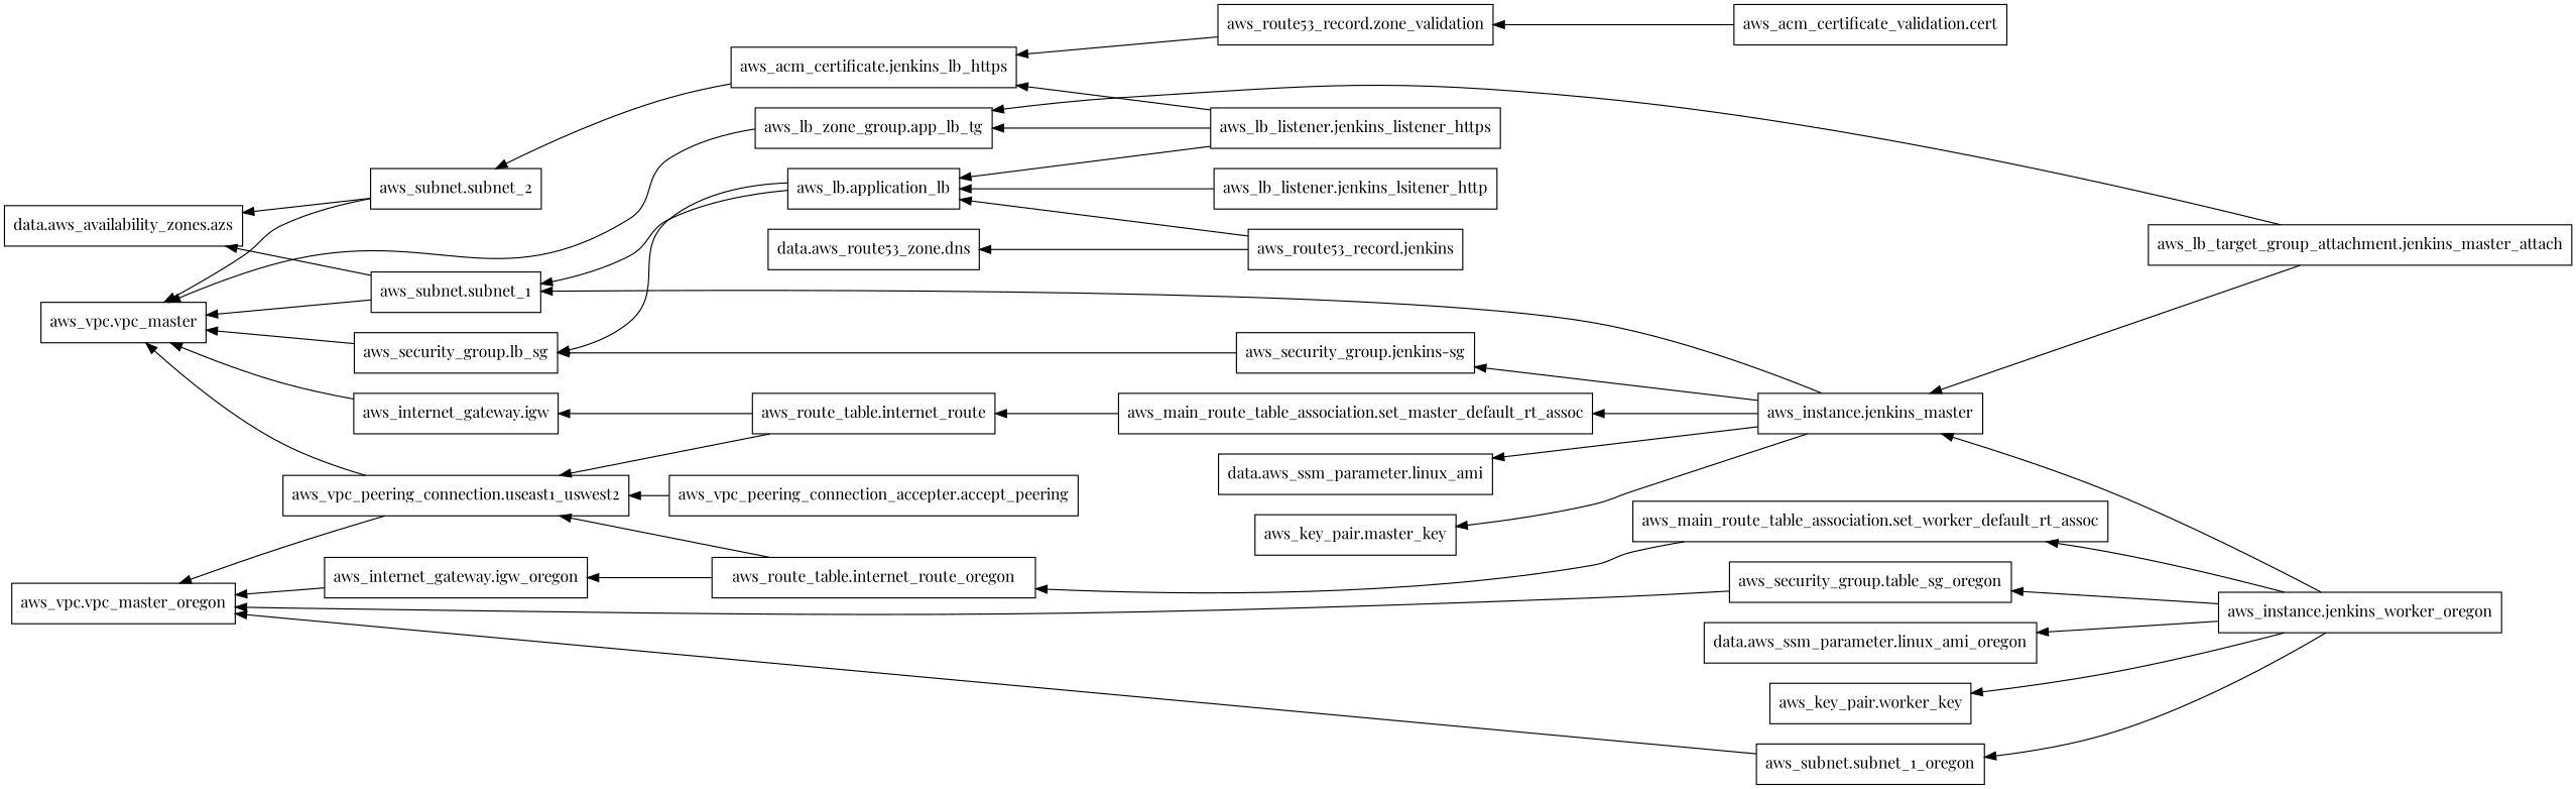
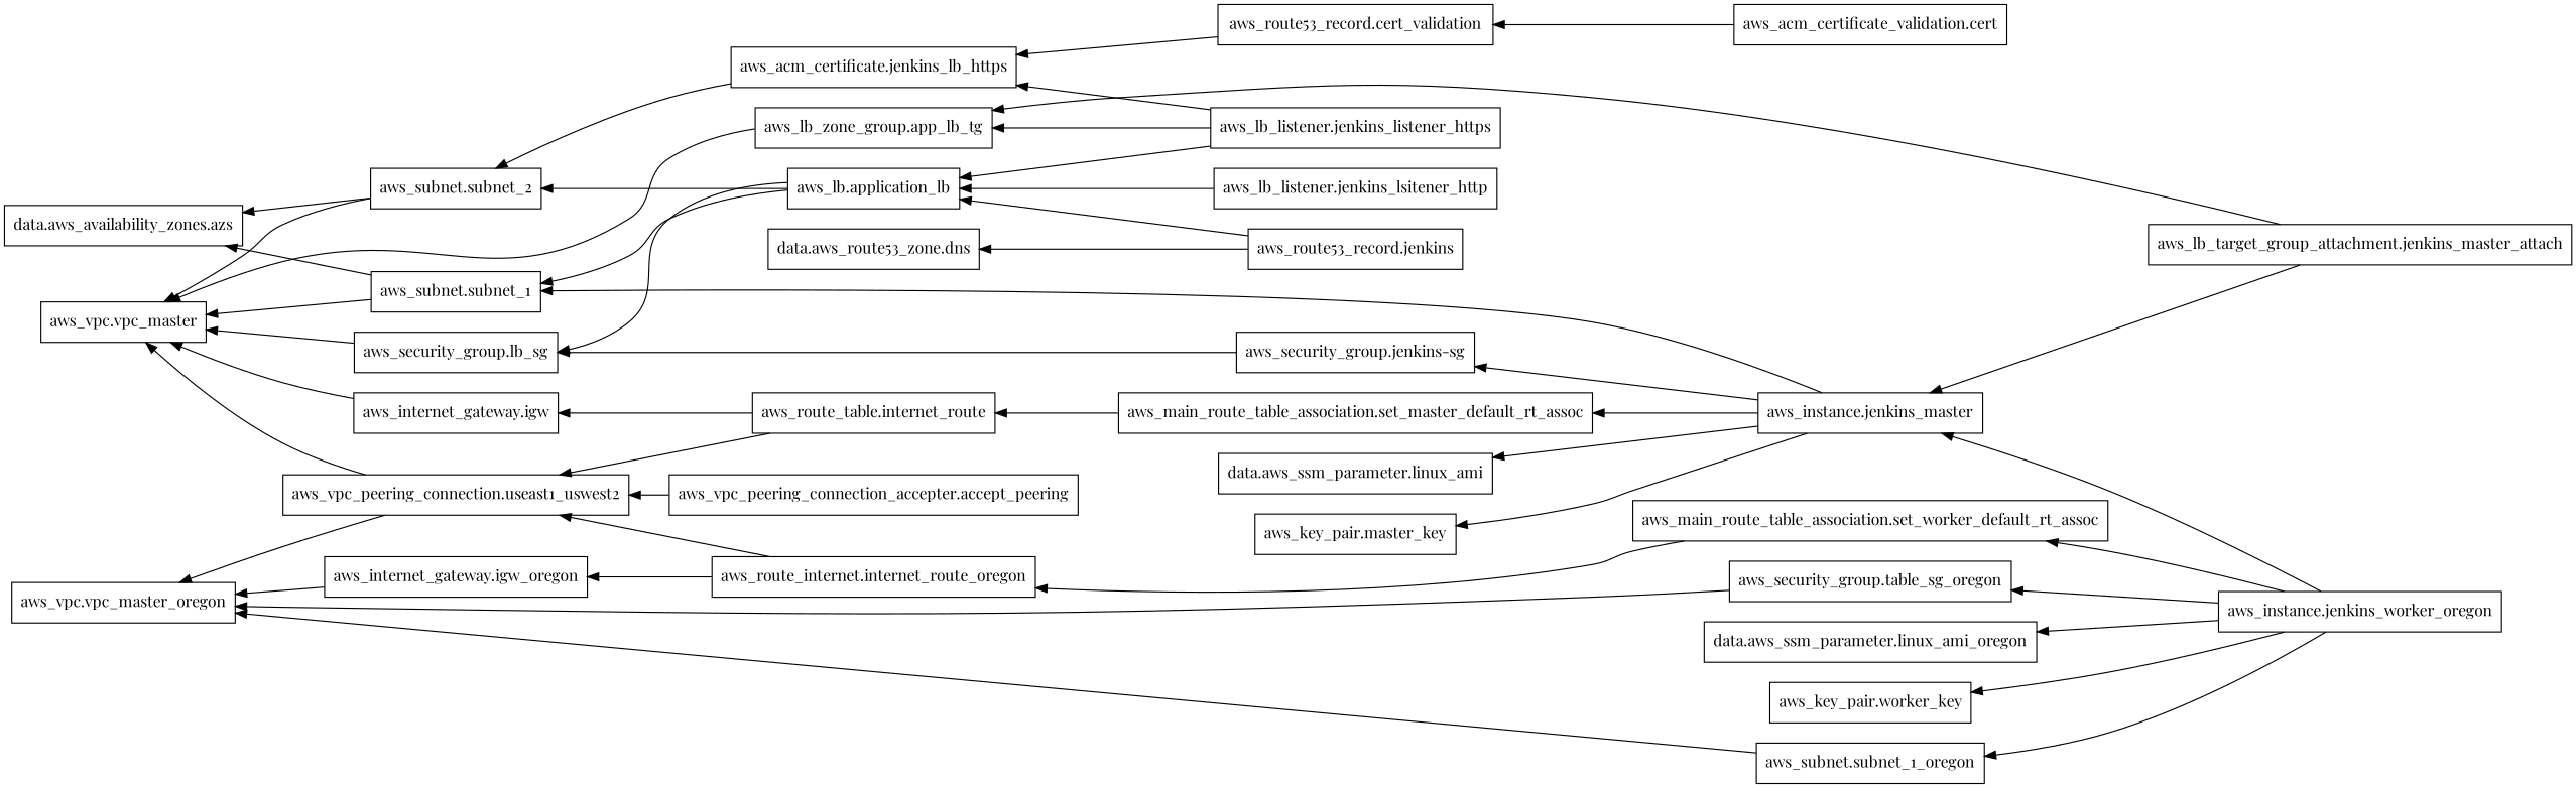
  digraph {
    fontname="Playfair Display"
    rankdir=RL
    node [fontname="Playfair Display" shape=rect]
    edge [fontname="Playfair Display"]
    n1 [label="data.aws_availability_zones.azs"]
    n2 [label="data.aws_route53_zone.dns"]
    n3 [label="data.aws_ssm_parameter.linux_ami"]
    n4 [label="data.aws_ssm_parameter.linux_ami_oregon"]
    n5 [label="aws_acm_certificate.jenkins_lb_https"]
    n6 [label="aws_subnet.subnet_2"]
    n7 [label="aws_acm_certificate_validation.cert"]
-   n8 [label="aws_route53_record.zone_validation"]
+   n8 [label="aws_route53_record.cert_validation"]
    n9 [label="aws_instance.jenkins_master"]
    n10 [label="aws_key_pair.master_key"]
    n11 [label="aws_main_route_table_association.set_master_default_rt_assoc"]
    n12 [label="aws_security_group.jenkins-sg"]
    n13 [label="aws_subnet.subnet_1"]
    n14 [label="aws_route_table.internet_route"]
    n15 [label="aws_security_group.lb_sg"]
    n16 [label="aws_vpc.vpc_master"]
    n17 [label="aws_instance.jenkins_worker_oregon"]
    n18 [label="aws_key_pair.worker_key"]
    n19 [label="aws_main_route_table_association.set_worker_default_rt_assoc"]
    n20 [label="aws_security_group.table_sg_oregon"]
    n21 [label="aws_subnet.subnet_1_oregon"]
-   n22 [label="aws_route_table.internet_route_oregon"]
+   n22 [label="aws_route_internet.internet_route_oregon"]
    n23 [label="aws_vpc.vpc_master_oregon"]
    n24 [label="aws_internet_gateway.igw"]
    n25 [label="aws_internet_gateway.igw_oregon"]
    n26 [label="aws_lb.application_lb"]
    n27 [label="aws_lb_listener.jenkins_listener_https"]
    n28 [label="aws_lb_zone_group.app_lb_tg"]
    n29 [label="aws_lb_listener.jenkins_lsitener_http"]
    n30 [label="aws_lb_target_group_attachment.jenkins_master_attach"]
    n31 [label="aws_vpc_peering_connection.useast1_uswest2"]
    n32 [label="aws_route53_record.jenkins"]
    n33 [label="aws_vpc_peering_connection_accepter.accept_peering"]
    n5 -> n6
    n6 -> n1
    n6 -> n16
    n7 -> n8
    n8 -> n5
    n9 -> n3
    n9 -> n10
    n9 -> n11
    n9 -> n12
    n9 -> n13
    n11 -> n14
    n12 -> n15
    n13 -> n1
    n13 -> n16
    n14 -> n24
    n14 -> n31
    n15 -> n16
    n17 -> n4
    n17 -> n9
    n17 -> n18
    n17 -> n19
    n17 -> n20
    n17 -> n21
    n19 -> n22
    n20 -> n23
    n21 -> n23
    n22 -> n25
    n22 -> n31
    n24 -> n16
    n25 -> n23
+   n26 -> n6
    n26 -> n13
    n26 -> n15
    n27 -> n5
    n27 -> n26
    n27 -> n28
    n28 -> n16
    n29 -> n26
    n30 -> n9
    n30 -> n28
    n31 -> n16
    n31 -> n23
    n32 -> n2
    n32 -> n26
    n33 -> n31
  }
